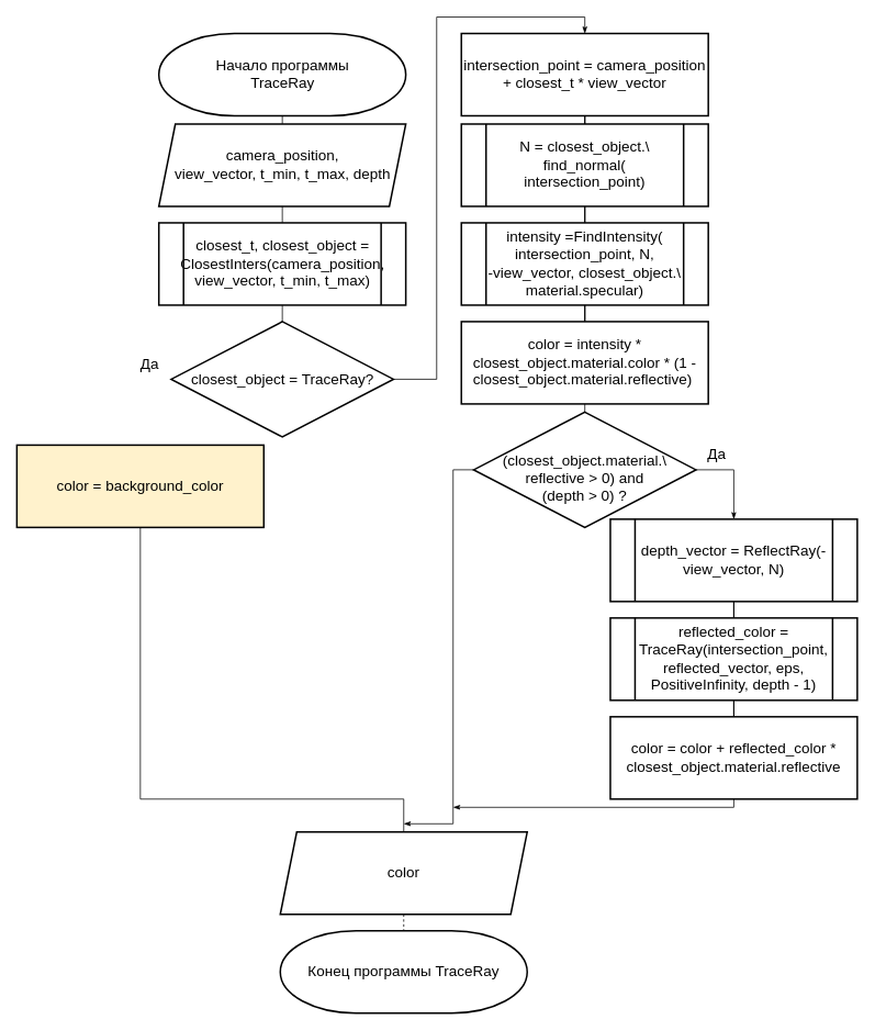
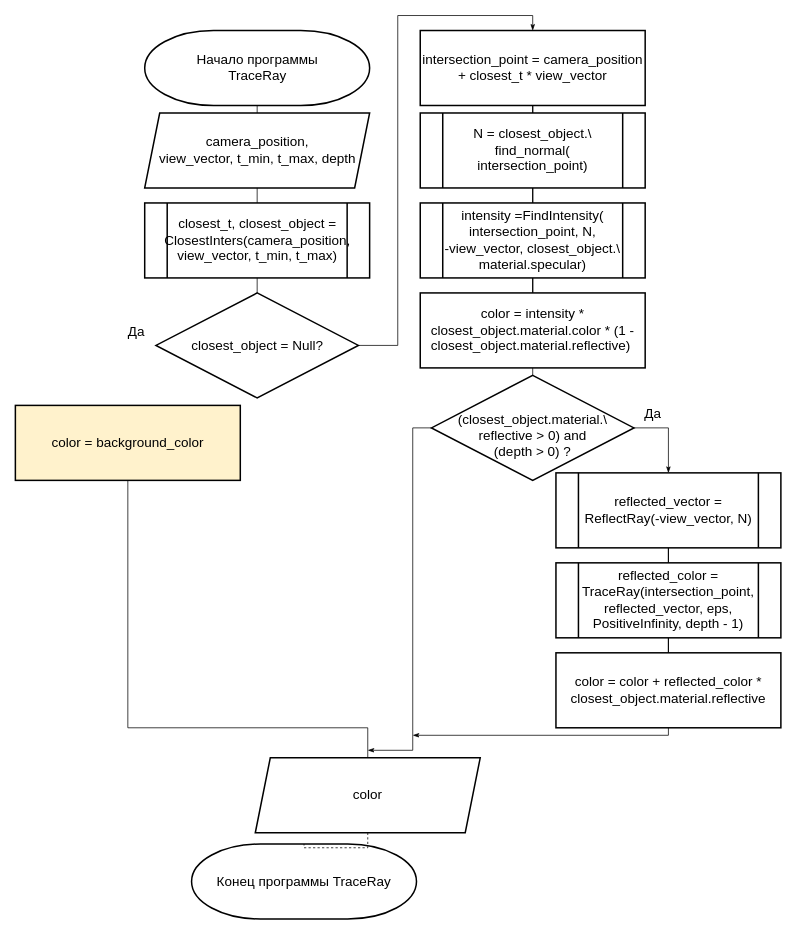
  <mxCell id="0" />
  <mxCell id="1" parent="0" />
  <mxCell id="2" style="edgeStyle=orthogonalEdgeStyle;rounded=0;orthogonalLoop=1;jettySize=auto;html=1;exitX=0.5;exitY=1;exitDx=0;exitDy=0;exitPerimeter=0;entryX=0.5;entryY=0;entryDx=0;entryDy=0;endArrow=none;endFill=0;fontSize=18;" parent="1" source="3" target="16" edge="1"><mxGeometry relative="1" as="geometry" /></mxCell>
  <mxCell id="3" value="Начало программы &lt;br&gt;TraceRay" style="strokeWidth=2;html=1;shape=mxgraph.flowchart.terminator;whiteSpace=wrap;fontSize=18;" parent="1" vertex="1"><mxGeometry x="192.5" y="40" width="300" height="100" as="geometry" /></mxCell>
  <mxCell id="4" style="edgeStyle=orthogonalEdgeStyle;rounded=0;orthogonalLoop=1;jettySize=auto;html=1;exitX=1;exitY=0.5;exitDx=0;exitDy=0;entryX=0.5;entryY=0;entryDx=0;entryDy=0;endArrow=classicThin;endFill=1;startArrow=none;startFill=0;fontSize=18;" parent="1" source="7" target="11" edge="1"><mxGeometry relative="1" as="geometry"><mxPoint x="420" y="734" as="sourcePoint" /><Array as="points"><mxPoint x="530" y="460" /><mxPoint x="530" y="20" /><mxPoint x="710" y="20" /></Array></mxGeometry></mxCell>
  <mxCell id="5" value="Да" style="edgeLabel;html=1;align=center;verticalAlign=middle;resizable=0;points=[];fontSize=18;" parent="4" vertex="1" connectable="0"><mxGeometry x="-0.564" y="1" relative="1" as="geometry"><mxPoint x="-349" y="79.5" as="offset" /></mxGeometry></mxCell>
  <mxCell id="6" style="edgeStyle=orthogonalEdgeStyle;rounded=0;orthogonalLoop=1;jettySize=auto;html=1;exitX=0.5;exitY=0;exitDx=0;exitDy=0;entryX=0.5;entryY=1;entryDx=0;entryDy=0;endArrow=none;endFill=0;fontSize=18;" parent="1" source="7" target="20" edge="1"><mxGeometry relative="1" as="geometry" /></mxCell>
- <mxCell id="7" value="closest_object = TraceRay?" style="rhombus;whiteSpace=wrap;html=1;strokeWidth=2;fontSize=18;" parent="1" vertex="1"><mxGeometry x="207.5" y="390" width="270" height="140" as="geometry" /></mxCell>
+ <mxCell id="7" value="closest_object = Null?" style="rhombus;whiteSpace=wrap;html=1;strokeWidth=2;fontSize=18;" parent="1" vertex="1"><mxGeometry x="207.5" y="390" width="270" height="140" as="geometry" /></mxCell>
  <mxCell id="8" style="edgeStyle=orthogonalEdgeStyle;rounded=0;orthogonalLoop=1;jettySize=auto;html=1;exitX=0.5;exitY=1;exitDx=0;exitDy=0;endArrow=none;endFill=0;fontSize=18;entryX=0.5;entryY=0;entryDx=0;entryDy=0;" parent="1" source="9" target="18" edge="1"><mxGeometry relative="1" as="geometry"><mxPoint x="175" y="840" as="sourcePoint" /><Array as="points"><mxPoint x="170" y="970" /><mxPoint x="490" y="970" /><mxPoint x="490" y="1020" /><mxPoint x="500" y="1020" /></Array><mxPoint x="550" y="1020" as="targetPoint" /></mxGeometry></mxCell>
  <mxCell id="9" value="color = background_color" style="rounded=0;whiteSpace=wrap;html=1;strokeWidth=2;fontSize=18;fillColor=#fff2cc;" parent="1" vertex="1"><mxGeometry x="20" y="540" width="300" height="100" as="geometry" /></mxCell>
  <mxCell id="10" style="edgeStyle=orthogonalEdgeStyle;rounded=0;orthogonalLoop=1;jettySize=auto;html=1;entryX=0.5;entryY=0;entryDx=0;entryDy=0;endArrow=none;endFill=0;fontSize=18;" parent="1" source="11" target="22" edge="1"><mxGeometry relative="1" as="geometry" /></mxCell>
  <mxCell id="11" value="intersection_point = camera_position + closest_t * view_vector" style="rounded=0;whiteSpace=wrap;html=1;strokeWidth=2;fontSize=18;" parent="1" vertex="1"><mxGeometry x="560" y="40" width="300" height="100" as="geometry" /></mxCell>
  <mxCell id="12" style="edgeStyle=orthogonalEdgeStyle;rounded=0;orthogonalLoop=1;jettySize=auto;html=1;exitX=0;exitY=0.5;exitDx=0;exitDy=0;endArrow=classicThin;endFill=1;fontSize=18;" parent="1" edge="1" source="13"><mxGeometry relative="1" as="geometry"><mxPoint x="490" y="1000" as="targetPoint" /><mxPoint x="661" y="605" as="sourcePoint" /><Array as="points"><mxPoint x="550" y="570" /></Array></mxGeometry></mxCell>
  <mxCell id="13" value="&lt;br style=&quot;font-size: 18px&quot;&gt;(closest_object.material.\&lt;br&gt;reflective &amp;gt; 0) and&lt;br style=&quot;font-size: 18px&quot;&gt;(depth &amp;gt; 0) ?" style="rhombus;whiteSpace=wrap;html=1;strokeWidth=2;fontSize=18;" parent="1" vertex="1"><mxGeometry x="575" y="500" width="270" height="140" as="geometry" /></mxCell>
  <mxCell id="14" style="edgeStyle=orthogonalEdgeStyle;rounded=0;orthogonalLoop=1;jettySize=auto;html=1;exitX=0.5;exitY=1;exitDx=0;exitDy=0;startArrow=none;startFill=0;endArrow=classicThin;endFill=1;fontSize=18;" parent="1" edge="1" source="31"><mxGeometry relative="1" as="geometry"><mxPoint x="550" y="980" as="targetPoint" /><mxPoint x="958" y="1030" as="sourcePoint" /><Array as="points"><mxPoint x="891" y="980" /></Array></mxGeometry></mxCell>
- <mxCell id="15" value="Конец программы TraceRay" style="strokeWidth=2;html=1;shape=mxgraph.flowchart.terminator;whiteSpace=wrap;fontSize=18;" parent="1" vertex="1"><mxGeometry x="340" y="1130" width="300" height="100" as="geometry" /></mxCell>
+ <mxCell id="15" value="Конец программы TraceRay" style="strokeWidth=2;html=1;shape=mxgraph.flowchart.terminator;whiteSpace=wrap;fontSize=18;" parent="1" vertex="1"><mxGeometry x="255" y="1125" width="300" height="100" as="geometry" /></mxCell>
  <mxCell id="16" value="camera_position, &lt;br&gt;view_vector, t_min, t_max,&amp;nbsp;depth" style="shape=parallelogram;perimeter=parallelogramPerimeter;whiteSpace=wrap;html=1;fixedSize=1;strokeWidth=2;fontSize=18;" parent="1" vertex="1"><mxGeometry x="192.5" y="150" width="300" height="100" as="geometry" /></mxCell>
  <mxCell id="17" style="edgeStyle=orthogonalEdgeStyle;rounded=0;orthogonalLoop=1;jettySize=auto;html=1;exitX=0.5;exitY=1;exitDx=0;exitDy=0;entryX=0.5;entryY=0;entryDx=0;entryDy=0;entryPerimeter=0;endArrow=none;endFill=0;fontSize=18;dashed=1;" parent="1" source="18" target="15" edge="1"><mxGeometry relative="1" as="geometry" /></mxCell>
  <mxCell id="18" value="color" style="shape=parallelogram;perimeter=parallelogramPerimeter;whiteSpace=wrap;html=1;fixedSize=1;strokeWidth=2;fontSize=18;" parent="1" vertex="1"><mxGeometry x="340" y="1010" width="300" height="100" as="geometry" /></mxCell>
  <mxCell id="19" style="edgeStyle=orthogonalEdgeStyle;rounded=0;orthogonalLoop=1;jettySize=auto;html=1;exitX=0.5;exitY=0;exitDx=0;exitDy=0;entryX=0.5;entryY=1;entryDx=0;entryDy=0;endArrow=none;endFill=0;fontSize=18;" parent="1" source="20" target="16" edge="1"><mxGeometry relative="1" as="geometry" /></mxCell>
  <mxCell id="20" value="&lt;span style=&quot;font-size: 18px&quot;&gt;closest_t,&amp;nbsp;closest_object = ClosestInters(&lt;/span&gt;camera_position, view_vector, t_min, t_max)" style="shape=process;whiteSpace=wrap;html=1;backgroundOutline=1;strokeWidth=2;fontSize=18;" parent="1" vertex="1"><mxGeometry x="192.5" y="270" width="300" height="100" as="geometry" /></mxCell>
  <mxCell id="21" style="edgeStyle=orthogonalEdgeStyle;rounded=0;orthogonalLoop=1;jettySize=auto;html=1;endArrow=none;endFill=0;fontSize=18;" parent="1" source="22" target="24" edge="1"><mxGeometry relative="1" as="geometry" /></mxCell>
  <mxCell id="22" value="N = closest_object.\&lt;br&gt;find_normal(&lt;br style=&quot;font-size: 18px&quot;&gt;intersection_point)" style="shape=process;whiteSpace=wrap;html=1;backgroundOutline=1;strokeWidth=2;fontSize=18;" parent="1" vertex="1"><mxGeometry x="560" y="150" width="300" height="100" as="geometry" /></mxCell>
  <mxCell id="23" style="edgeStyle=orthogonalEdgeStyle;rounded=0;orthogonalLoop=1;jettySize=auto;html=1;endArrow=none;endFill=0;fontSize=18;" parent="1" source="24" target="26" edge="1"><mxGeometry relative="1" as="geometry" /></mxCell>
  <mxCell id="24" value="intensity =FindIntensity( intersection_point, N, &lt;br&gt;-view_vector, closest_object.\&lt;br&gt;material.specular)" style="shape=process;whiteSpace=wrap;html=1;backgroundOutline=1;strokeWidth=2;fontSize=18;" parent="1" vertex="1"><mxGeometry x="560" y="270" width="300" height="100" as="geometry" /></mxCell>
  <mxCell id="25" style="edgeStyle=orthogonalEdgeStyle;rounded=0;orthogonalLoop=1;jettySize=auto;html=1;exitX=0.5;exitY=1;exitDx=0;exitDy=0;entryX=0.5;entryY=0;entryDx=0;entryDy=0;endArrow=none;endFill=0;fontSize=18;" parent="1" source="26" target="13" edge="1"><mxGeometry relative="1" as="geometry" /></mxCell>
  <mxCell id="26" value="color = intensity * closest_object.material.color * (1 - closest_object.material.reflective)&amp;nbsp;" style="rounded=0;whiteSpace=wrap;html=1;strokeWidth=2;fontSize=18;" parent="1" vertex="1"><mxGeometry x="560" y="390" width="300" height="100" as="geometry" /></mxCell>
  <mxCell id="27" style="edgeStyle=orthogonalEdgeStyle;rounded=0;orthogonalLoop=1;jettySize=auto;html=1;endArrow=none;endFill=0;fontSize=18;" parent="1" source="28" target="30" edge="1"><mxGeometry relative="1" as="geometry" /></mxCell>
- <mxCell id="28" value="depth_vector = ReflectRay(-view_vector, N)" style="shape=process;whiteSpace=wrap;html=1;backgroundOutline=1;strokeWidth=2;fontSize=18;" parent="1" vertex="1"><mxGeometry x="741" y="630" width="300" height="100" as="geometry" /></mxCell>
+ <mxCell id="28" value="reflected_vector = ReflectRay(-view_vector, N)" style="shape=process;whiteSpace=wrap;html=1;backgroundOutline=1;strokeWidth=2;fontSize=18;" parent="1" vertex="1"><mxGeometry x="741" y="630" width="300" height="100" as="geometry" /></mxCell>
  <mxCell id="29" style="edgeStyle=orthogonalEdgeStyle;rounded=0;orthogonalLoop=1;jettySize=auto;html=1;entryX=0.5;entryY=0;entryDx=0;entryDy=0;endArrow=none;endFill=0;fontSize=18;" parent="1" source="30" target="31" edge="1"><mxGeometry relative="1" as="geometry" /></mxCell>
  <mxCell id="30" value="reflected_color = TraceRay(intersection_point, reflected_vector, eps, PositiveInfinity, depth - 1)" style="shape=process;whiteSpace=wrap;html=1;backgroundOutline=1;strokeWidth=2;fontSize=18;" parent="1" vertex="1"><mxGeometry x="741" y="750" width="300" height="100" as="geometry" /></mxCell>
  <mxCell id="31" value="color = color + reflected_color * closest_object.material.reflective" style="rounded=0;whiteSpace=wrap;html=1;strokeWidth=2;fontSize=18;" parent="1" vertex="1"><mxGeometry x="741" y="870" width="300" height="100" as="geometry" /></mxCell>
  <mxCell id="32" style="edgeStyle=orthogonalEdgeStyle;rounded=0;orthogonalLoop=1;jettySize=auto;html=1;exitX=1;exitY=0.5;exitDx=0;exitDy=0;entryX=0.5;entryY=0;entryDx=0;entryDy=0;endArrow=classicThin;endFill=1;startArrow=none;startFill=0;fontSize=18;" parent="1" source="13" target="28" edge="1"><mxGeometry relative="1" as="geometry"><mxPoint x="527.5" y="670" as="sourcePoint" /><mxPoint x="825" y="50" as="targetPoint" /></mxGeometry></mxCell>
  <mxCell id="33" value="Да" style="edgeLabel;html=1;align=center;verticalAlign=middle;resizable=0;points=[];fontSize=18;" parent="32" vertex="1" connectable="0"><mxGeometry x="-0.564" y="1" relative="1" as="geometry"><mxPoint x="1" y="-19" as="offset" /></mxGeometry></mxCell>
